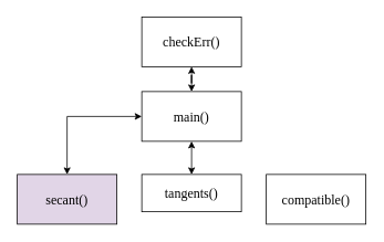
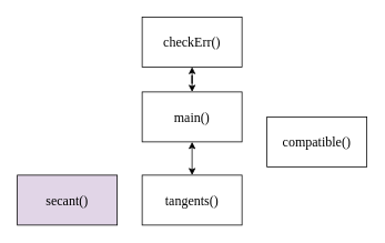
  <mxCell id="0" />
  <mxCell id="1" parent="0" />
  <mxCell id="2" value="" style="edgeStyle=orthogonalEdgeStyle;rounded=0;orthogonalLoop=1;jettySize=auto;html=1;startArrow=classic;startFill=1;" edge="1" parent="1" source="5" target="8"><mxGeometry relative="1" as="geometry" /></mxCell>
- <mxCell id="3" style="edgeStyle=orthogonalEdgeStyle;rounded=0;orthogonalLoop=1;jettySize=auto;html=1;entryX=0.5;entryY=0;entryDx=0;entryDy=0;startArrow=classic;startFill=1;" edge="1" parent="1" source="5" target="9"><mxGeometry relative="1" as="geometry"><mxPoint x="80" y="200" as="targetPoint" /></mxGeometry></mxCell>
  <mxCell id="4" value="" style="edgeStyle=orthogonalEdgeStyle;rounded=0;orthogonalLoop=1;jettySize=auto;html=1;startArrow=classic;startFill=1;" edge="1" parent="1" source="5" target="6"><mxGeometry relative="1" as="geometry" /></mxCell>
  <mxCell id="5" value="&lt;font face=&quot;Times New Roman&quot; style=&quot;font-size: 16px&quot;&gt;main()&lt;/font&gt;" style="rounded=0;whiteSpace=wrap;html=1;" vertex="1" parent="1"><mxGeometry x="170" y="110" width="120" height="60" as="geometry" /></mxCell>
  <mxCell id="6" value="&lt;font face=&quot;Times New Roman&quot; style=&quot;font-size: 16px&quot;&gt;checkErr()&lt;/font&gt;" style="rounded=0;whiteSpace=wrap;html=1;" vertex="1" parent="1"><mxGeometry x="170" y="20" width="120" height="60" as="geometry" /></mxCell>
- <mxCell id="7" value="&lt;p class=&quot;MsoNormal&quot; style=&quot;text-align: left ; line-height: 1.07px ; font-family: &amp;#34;simsun&amp;#34; ; font-size: medium&quot;&gt;&lt;span style=&quot;font-family: &amp;#34;times new roman&amp;#34;&quot;&gt;compatible()&lt;/span&gt;&lt;/p&gt;" style="rounded=0;whiteSpace=wrap;html=1;" vertex="1" parent="1"><mxGeometry x="320" y="210" width="120" height="60" as="geometry" /></mxCell>
- <mxCell id="8" value="&lt;p class=&quot;MsoNormal&quot; style=&quot;text-align: left ; line-height: 1.07px ; font-family: &amp;#34;simsun&amp;#34; ; font-size: medium&quot;&gt;&lt;span style=&quot;font-family: &amp;#34;times new roman&amp;#34;&quot;&gt;tangents()&lt;/span&gt;&lt;/p&gt;" style="rounded=0;whiteSpace=wrap;html=1;" vertex="1" parent="1"><mxGeometry x="170" y="210" width="120" height="45" as="geometry" /></mxCell>
+ <mxCell id="7" value="&lt;p class=&quot;MsoNormal&quot; style=&quot;text-align: left ; line-height: 1.07px ; font-family: &amp;#34;simsun&amp;#34; ; font-size: medium&quot;&gt;&lt;span style=&quot;font-family: &amp;#34;times new roman&amp;#34;&quot;&gt;compatible()&lt;/span&gt;&lt;/p&gt;" style="rounded=0;whiteSpace=wrap;html=1;" vertex="1" parent="1"><mxGeometry x="320" y="140" width="120" height="60" as="geometry" /></mxCell>
+ <mxCell id="8" value="&lt;p class=&quot;MsoNormal&quot; style=&quot;text-align: left ; line-height: 1.07px ; font-family: &amp;#34;simsun&amp;#34; ; font-size: medium&quot;&gt;&lt;span style=&quot;font-family: &amp;#34;times new roman&amp;#34;&quot;&gt;tangents()&lt;/span&gt;&lt;/p&gt;" style="rounded=0;whiteSpace=wrap;html=1;" vertex="1" parent="1"><mxGeometry x="170" y="210" width="120" height="60" as="geometry" /></mxCell>
  <mxCell id="9" value="&lt;p class=&quot;MsoNormal&quot; style=&quot;text-align: left ; line-height: 1.07px ; font-family: &amp;#34;simsun&amp;#34; ; font-size: medium&quot;&gt;&lt;span style=&quot;font-family: &amp;#34;times new roman&amp;#34;&quot;&gt;secant()&lt;/span&gt;&lt;/p&gt;" style="rounded=0;whiteSpace=wrap;html=1;fillColor=#e1d5e7;" vertex="1" parent="1"><mxGeometry x="20" y="210" width="120" height="60" as="geometry" /></mxCell>
